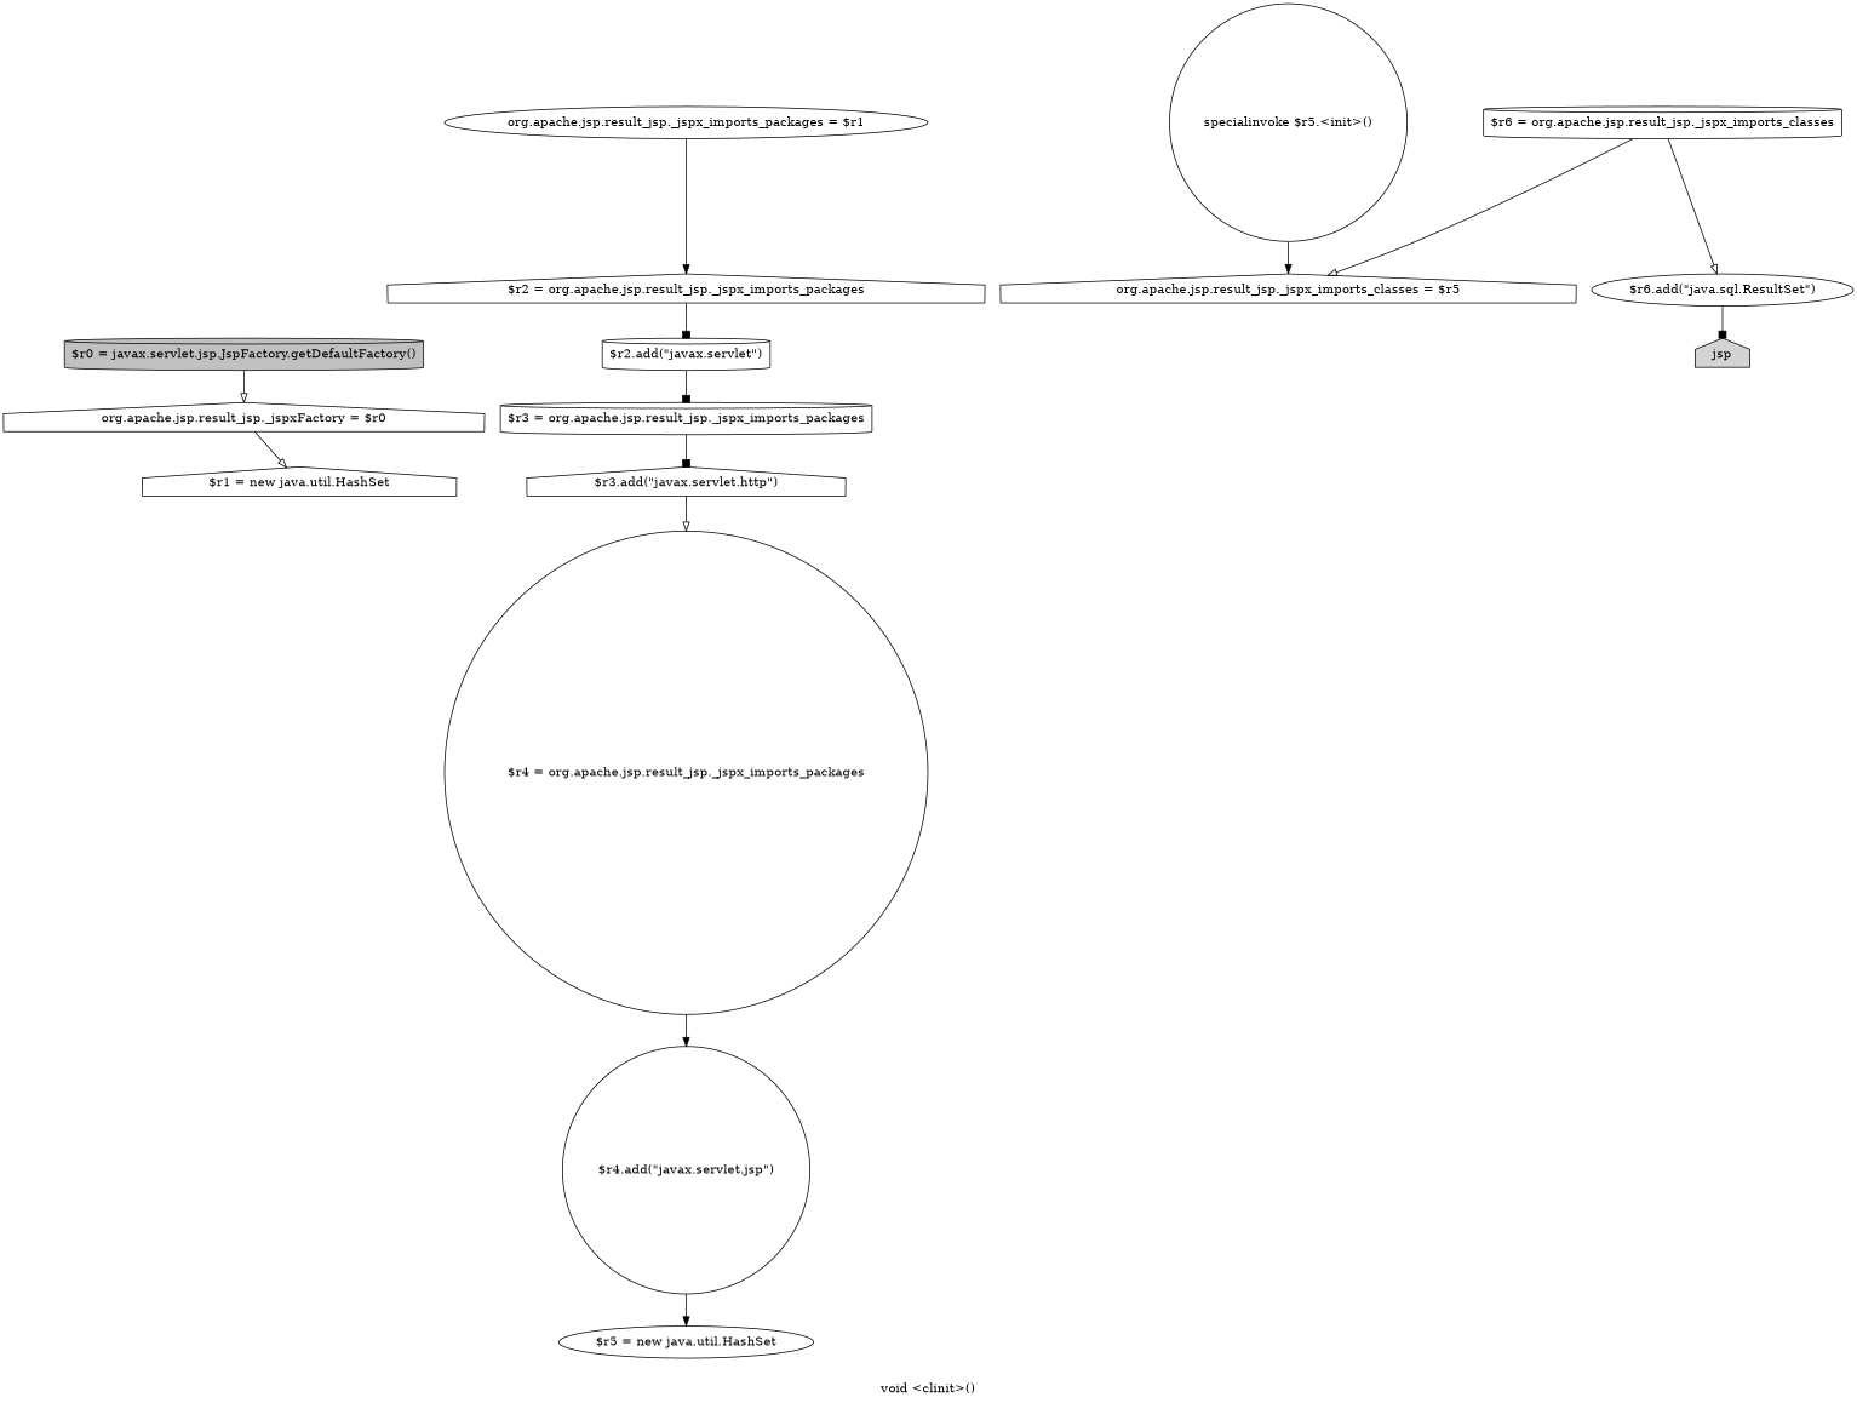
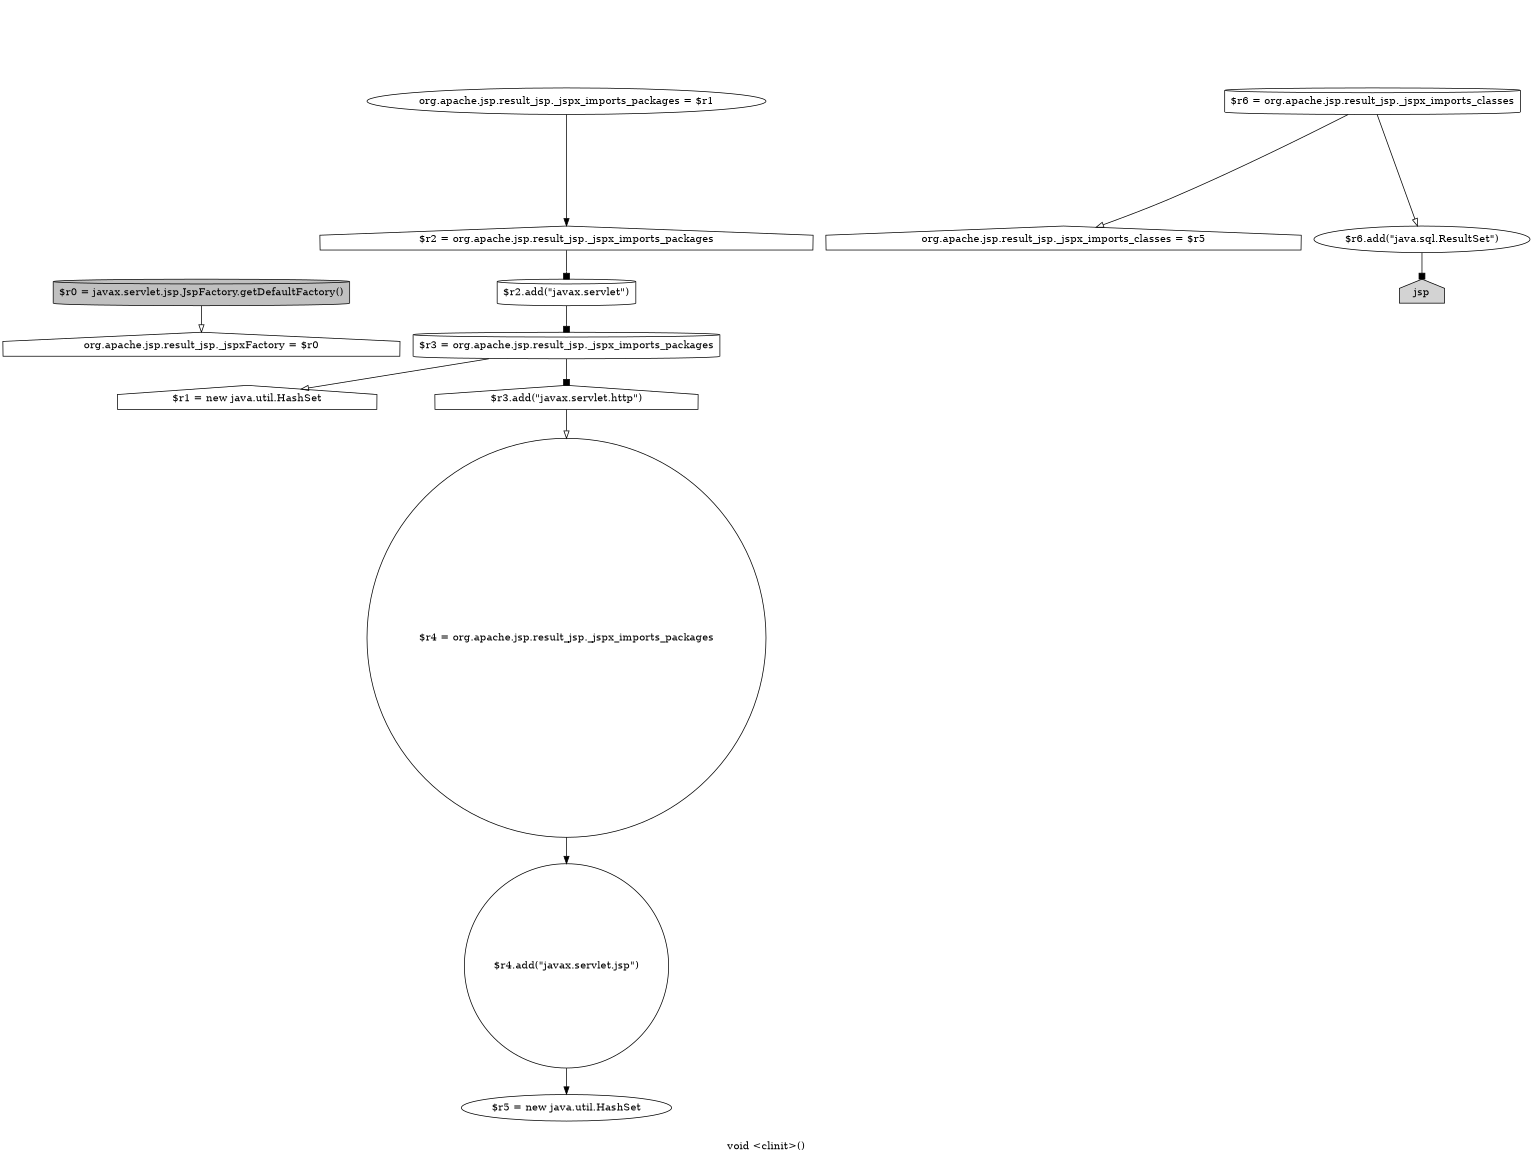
  digraph {
    label="void <clinit>()"
    node [shape=house]
    edge [arrowhead=onormal]
    n1 [fillcolor=gray label="$r0 = javax.servlet.jsp.JspFactory.getDefaultFactory()" shape=cylinder style=filled]
    n2 [label="org.apache.jsp.result_jsp._jspxFactory = $r0"]
    n3 [label="$r1 = new java.util.HashSet"]
    n4 [label="org.apache.jsp.result_jsp._jspx_imports_packages = $r1" shape=ellipse]
    n5 [label="$r2 = org.apache.jsp.result_jsp._jspx_imports_packages"]
    n6 [label="$r2.add(\"javax.servlet\")" shape=cylinder]
    n7 [label="$r3 = org.apache.jsp.result_jsp._jspx_imports_packages" shape=cylinder]
    n8 [label="$r3.add(\"javax.servlet.http\")"]
    n9 [label="$r4 = org.apache.jsp.result_jsp._jspx_imports_packages" shape=circle]
    n10 [label="$r4.add(\"javax.servlet.jsp\")" shape=circle]
    n11 [label="$r5 = new java.util.HashSet" shape=ellipse]
-   n12 [label="specialinvoke $r5.<init>()" shape=circle]
    n13 [label="org.apache.jsp.result_jsp._jspx_imports_classes = $r5"]
    n14 [label="$r6 = org.apache.jsp.result_jsp._jspx_imports_classes" shape=cylinder]
    n15 [label="$r6.add(\"java.sql.ResultSet\")" shape=ellipse]
    n16 [fillcolor=lightgray label=jsp style=filled]
    n1 -> n2
-   n2 -> n3
+   n7 -> n3
    n4 -> n5 [arrowhead=normal]
    n5 -> n6 [arrowhead=box]
    n6 -> n7 [arrowhead=box]
    n7 -> n8 [arrowhead=box]
    n8 -> n9
    n9 -> n10 [arrowhead=normal]
    n10 -> n11 [arrowhead=normal]
-   n12 -> n13 [arrowhead=normal]
    n14 -> n13
    n14 -> n15
    n15 -> n16 [arrowhead=box]
  }
